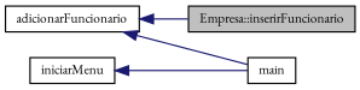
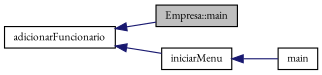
  digraph {
    fontname="EB Garamond"
    rankdir=LR
    node [color=black fillcolor=white fontname="EB Garamond" fontsize=10 shape=record style=filled]
    edge [color=midnightblue dir=back fontname="EB Garamond" fontsize=10 labelfontname=Helvetica labelfontsize=10 style=solid]
-   n1 [fillcolor=grey75 fontcolor=black height=0.2 label="Empresa::inserirFuncionario" width=0.4]
+   n1 [fillcolor=grey75 fontcolor=black height=0.2 label="Empresa::main" width=0.4]
    n2 [height=0.2 label=adicionarFuncionario width=0.4]
    n3 [height=0.2 label=iniciarMenu width=0.4]
    n4 [height=0.2 label=main width=0.4]
    n2 -> n1
-   n2 -> n4
+   n2 -> n3
    n3 -> n4
  }
